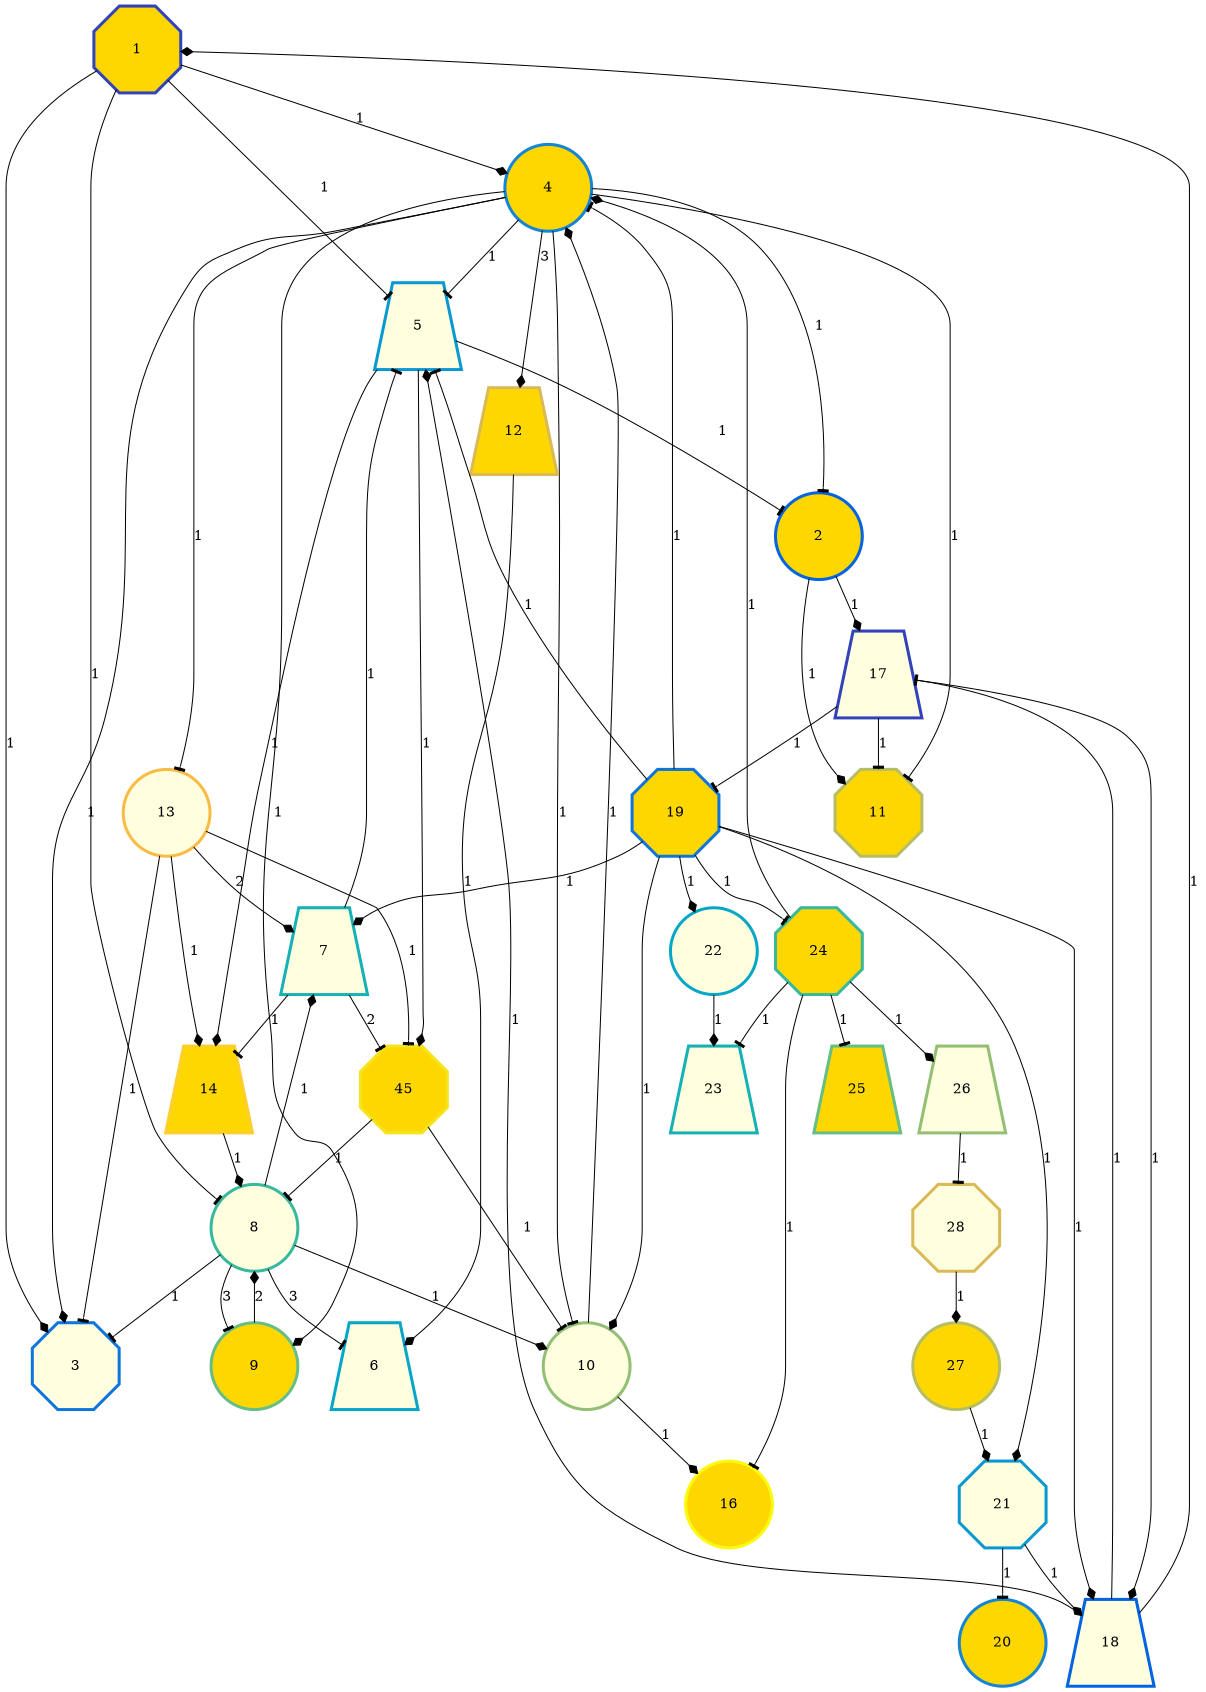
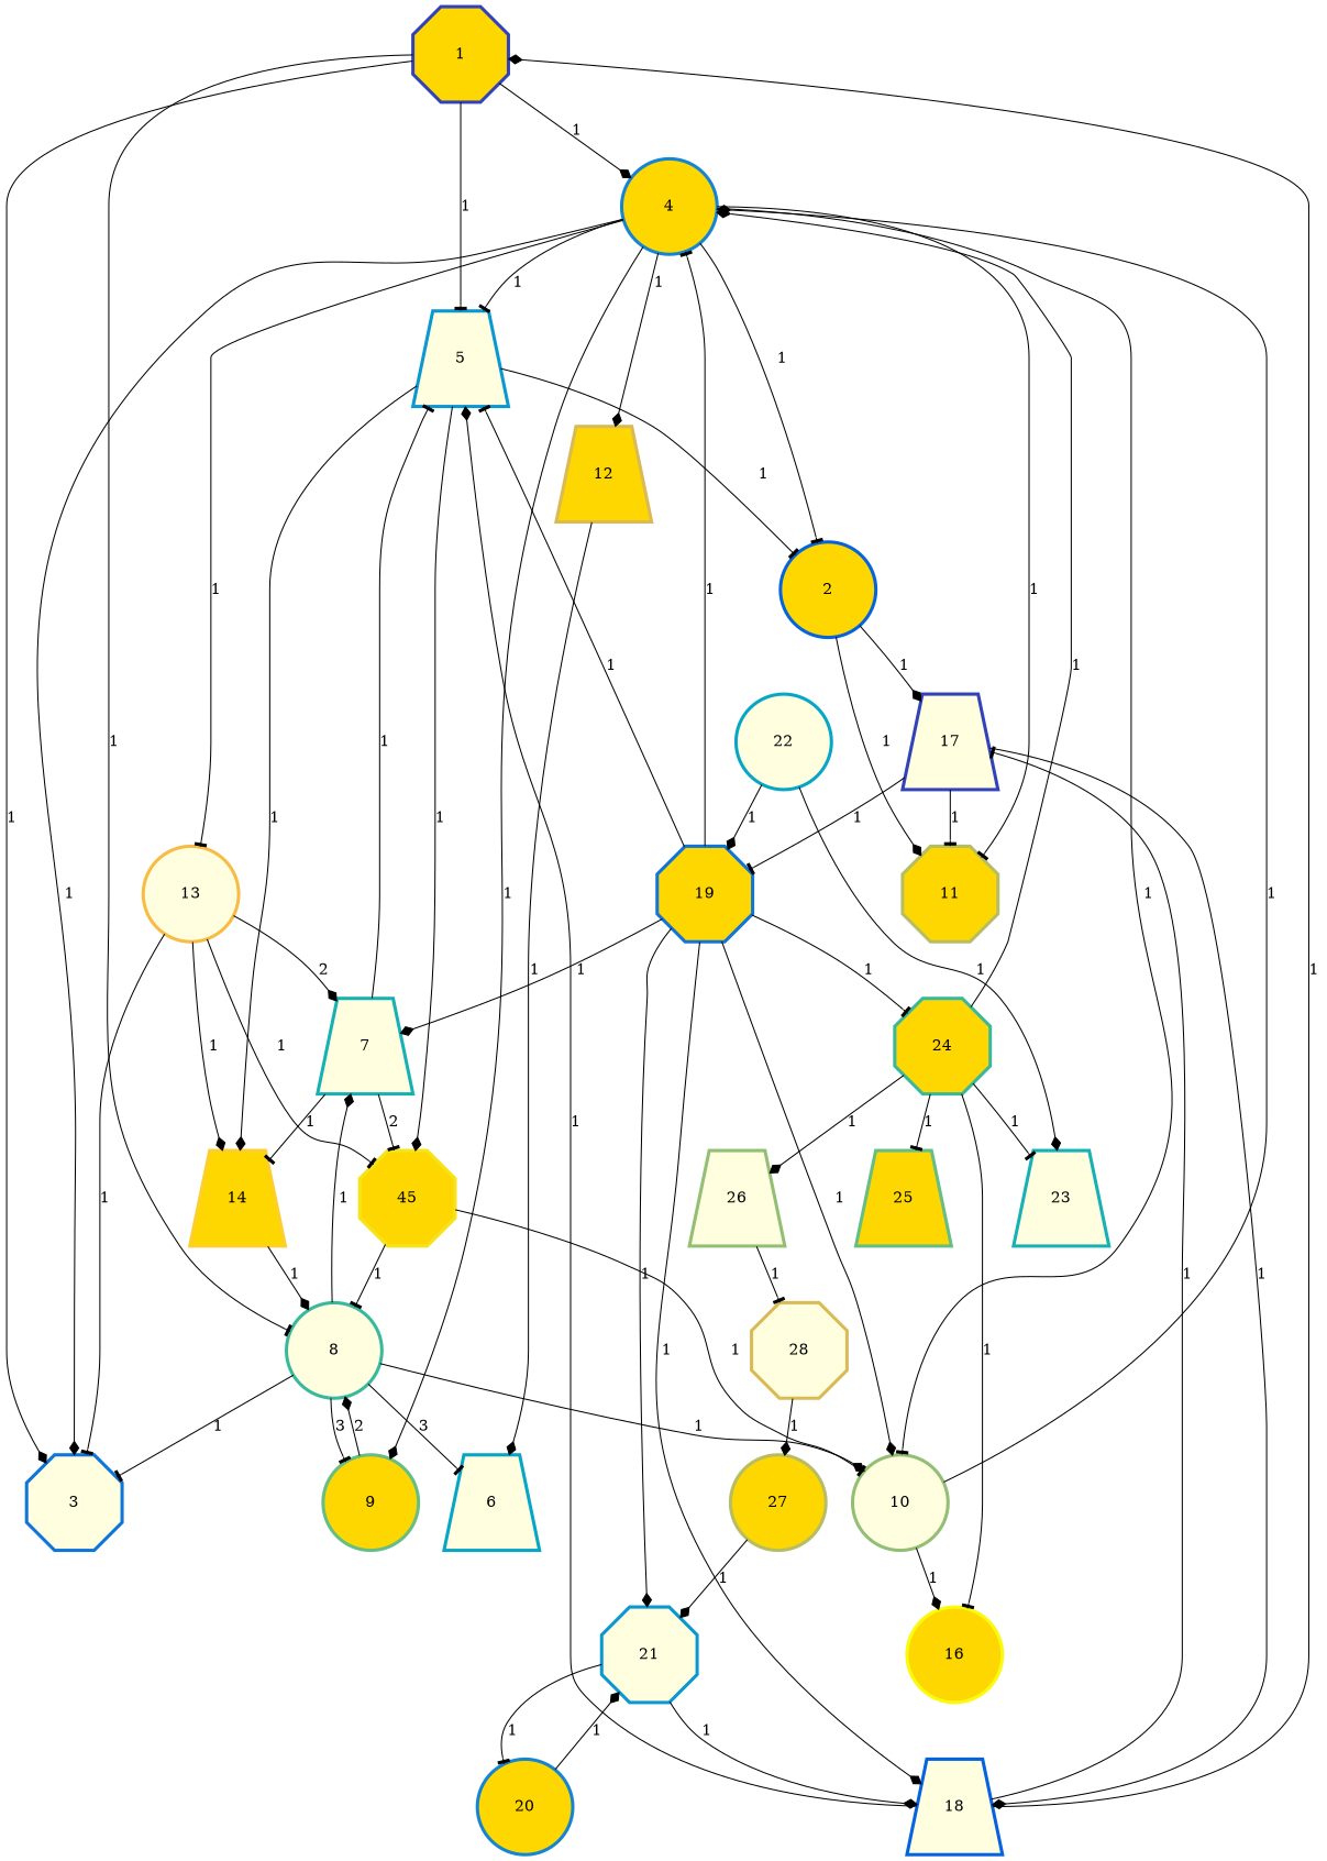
  digraph {
    rankdir=TB
    node [color="#3243BA" fillcolor=gold penwidth=3 shape=ellipse style=filled]
    edge [arrowhead=diamond color=black penwidth=1]
    n1 [height=1.2 label=1 shape=octagon width=1.2]
    n2 [color="#0D75DC" fillcolor=lightyellow height=1.2 label=3 shape=octagon width=1.2]
    n3 [color="#1485D4" height=1.2 label=4 width=1.2]
    n4 [color="#0998D1" fillcolor=lightyellow height=1.2 label=5 shape=trapezium width=1.2]
    n5 [color="#38B99E" fillcolor=lightyellow height=1.2 label=8 width=1.2]
    n6 [color="#0363E1" height=1.2 label=2 width=1.2]
    n7 [color="#B7BD64" height=1.2 label=11 shape=octagon width=1.2]
    n8 [color="#65BE86" height=1.2 label=9 width=1.2]
    n9 [color="#92BF73" fillcolor=lightyellow height=1.2 label=10 width=1.2]
    n10 [color="#D9BA56" height=1.2 label=12 shape=trapezium width=1.2]
    n11 [color="#F8BB44" fillcolor=lightyellow height=1.2 label=13 width=1.2]
    n12 [color="#FCCE2E" height=1.2 label=14 shape=trapezium width=1.2]
    n13 [color="#F5E41D" height=1.2 label=45 shape=octagon width=1.2]
    n14 [color="#06A7C6" fillcolor=lightyellow height=1.2 label=6 shape=trapezium width=1.2]
    n15 [color="#15B1B4" fillcolor=lightyellow height=1.2 label=7 shape=trapezium width=1.2]
    n16 [fillcolor=lightyellow height=1.2 label=17 shape=trapezium width=1.2]
    n17 [color="#0363E1" fillcolor=lightyellow height=1.2 label=18 shape=trapezium width=1.2]
    n18 [color="#0D75DC" height=1.2 label=19 shape=octagon width=1.2]
    n19 [color="#F9FB0E" height=1.2 label=16 width=1.2]
    n20 [color="#0998D1" fillcolor=lightyellow height=1.2 label=21 shape=octagon width=1.2]
    n21 [color="#06A7C6" fillcolor=lightyellow height=1.2 label=22 width=1.2]
    n22 [color="#38B99E" height=1.2 label=24 shape=octagon width=1.2]
    n23 [color="#1485D4" height=1.2 label=20 width=1.2]
    n24 [color="#15B1B4" fillcolor=lightyellow height=1.2 label=23 shape=trapezium width=1.2]
    n25 [color="#65BE86" height=1.2 label=25 shape=trapezium width=1.2]
    n26 [color="#92BF73" fillcolor=lightyellow height=1.2 label=26 shape=trapezium width=1.2]
    n27 [color="#D9BA56" fillcolor=lightyellow height=1.2 label=28 shape=octagon width=1.2]
    n28 [color="#B7BD64" height=1.2 label=27 width=1.2]
    n1 -> n2 [label=1]
    n1 -> n3 [label=1]
    n1 -> n4 [arrowhead=tee label=1]
    n1 -> n5 [arrowhead=tee label=1]
    n3 -> n2 [label=1]
    n3 -> n4 [arrowhead=tee label=1]
    n3 -> n6 [arrowhead=tee label=1]
    n3 -> n7 [arrowhead=tee label=1]
    n3 -> n8 [label=1]
    n3 -> n9 [arrowhead=tee label=1]
-   n3 -> n10 [label=3]
+   n3 -> n10 [label=1]
    n3 -> n11 [arrowhead=tee label=1]
    n4 -> n6 [arrowhead=tee label=1]
    n4 -> n12 [label=1]
    n4 -> n13 [label=1]
    n5 -> n2 [arrowhead=tee label=1]
    n5 -> n8 [arrowhead=tee label=3]
    n5 -> n9 [label=1]
    n5 -> n14 [arrowhead=tee label=3]
    n5 -> n15 [label=1]
    n6 -> n7 [label=1]
    n6 -> n16 [label=1]
    n8 -> n5 [label=2]
    n9 -> n3 [label=1]
    n9 -> n19 [label=1]
    n10 -> n14 [label=1]
    n11 -> n2 [arrowhead=tee label=1]
    n11 -> n12 [label=1]
    n11 -> n13 [arrowhead=tee label=1]
    n11 -> n15 [label=2]
    n12 -> n5 [label=1]
    n13 -> n5 [arrowhead=tee label=1]
    n13 -> n9 [arrowhead=tee label=1]
    n15 -> n4 [arrowhead=tee label=1]
    n15 -> n12 [arrowhead=tee label=1]
    n15 -> n13 [arrowhead=tee label=2]
    n16 -> n7 [arrowhead=tee label=1]
    n16 -> n17 [label=1]
    n16 -> n18 [arrowhead=tee label=1]
    n17 -> n1 [label=1]
    n17 -> n4 [label=1]
    n17 -> n16 [arrowhead=tee label=1]
    n18 -> n3 [arrowhead=tee label=1]
    n18 -> n4 [arrowhead=tee label=1]
    n18 -> n9 [label=1]
    n18 -> n15 [label=1]
    n18 -> n17 [label=1]
    n18 -> n20 [label=1]
-   n18 -> n21 [label=1]
+   n21 -> n18 [label=1]
    n18 -> n22 [arrowhead=tee label=1]
    n20 -> n17 [label=1]
    n20 -> n23 [arrowhead=tee label=1]
    n21 -> n24 [label=1]
    n22 -> n3 [label=1]
    n22 -> n19 [arrowhead=tee label=1]
    n22 -> n24 [arrowhead=tee label=1]
    n22 -> n25 [arrowhead=tee label=1]
    n22 -> n26 [label=1]
+   n23 -> n20 [label=1]
    n26 -> n27 [arrowhead=tee label=1]
    n27 -> n28 [label=1]
    n28 -> n20 [label=1]
  }
